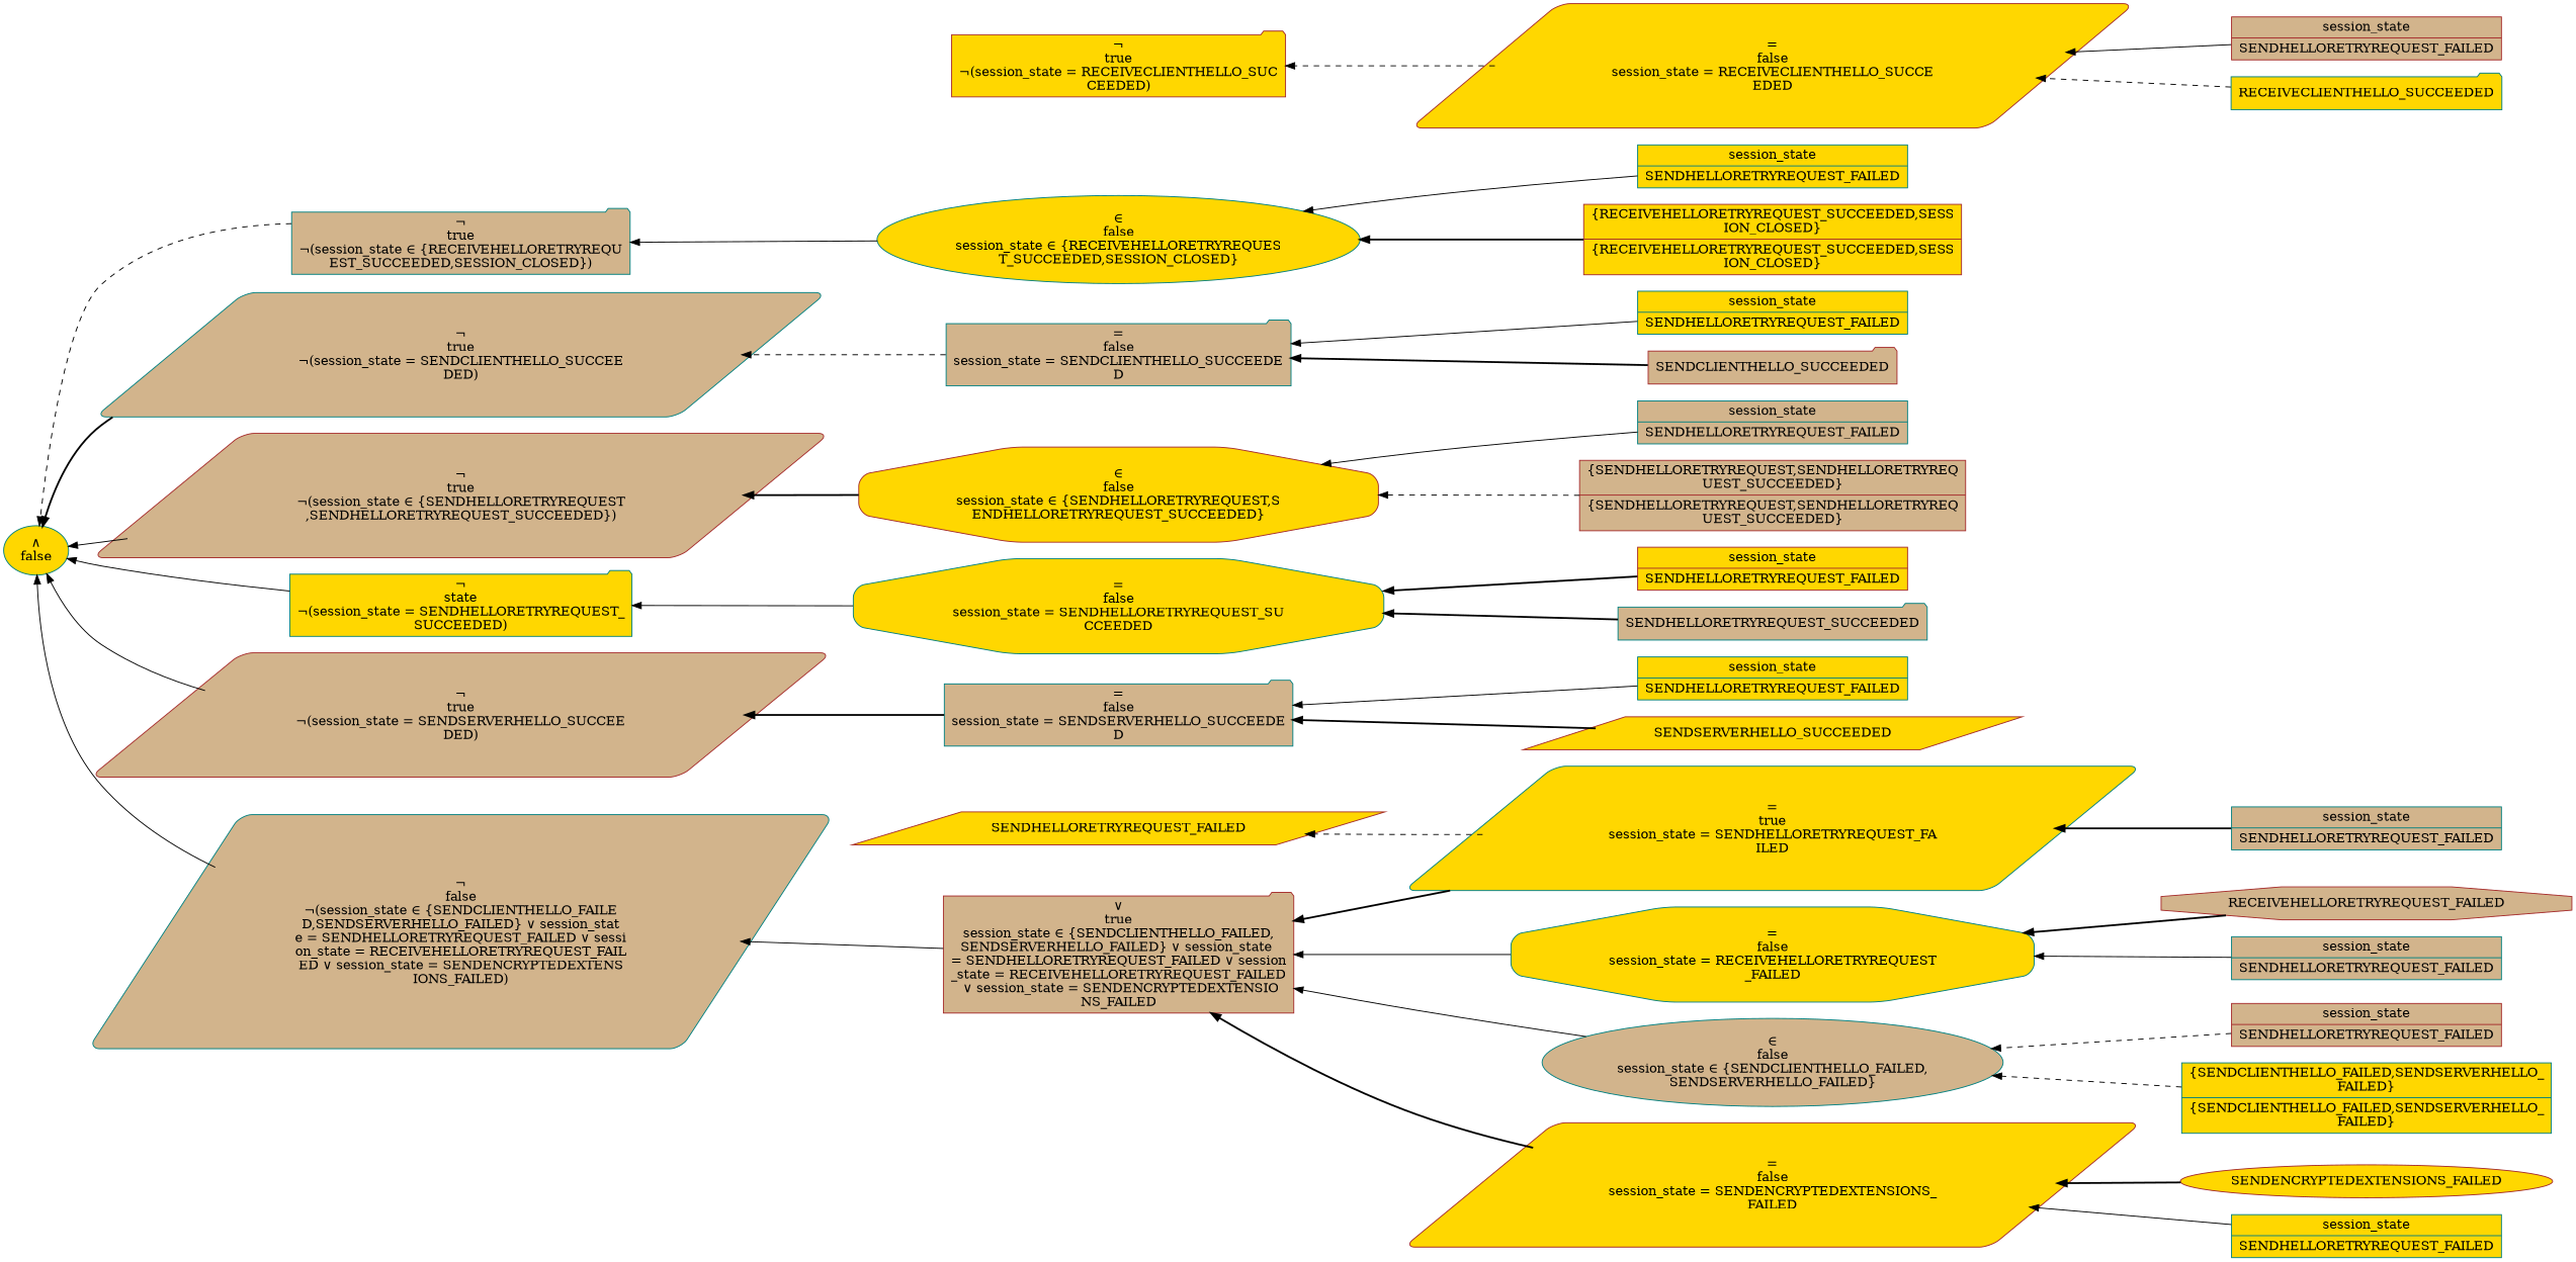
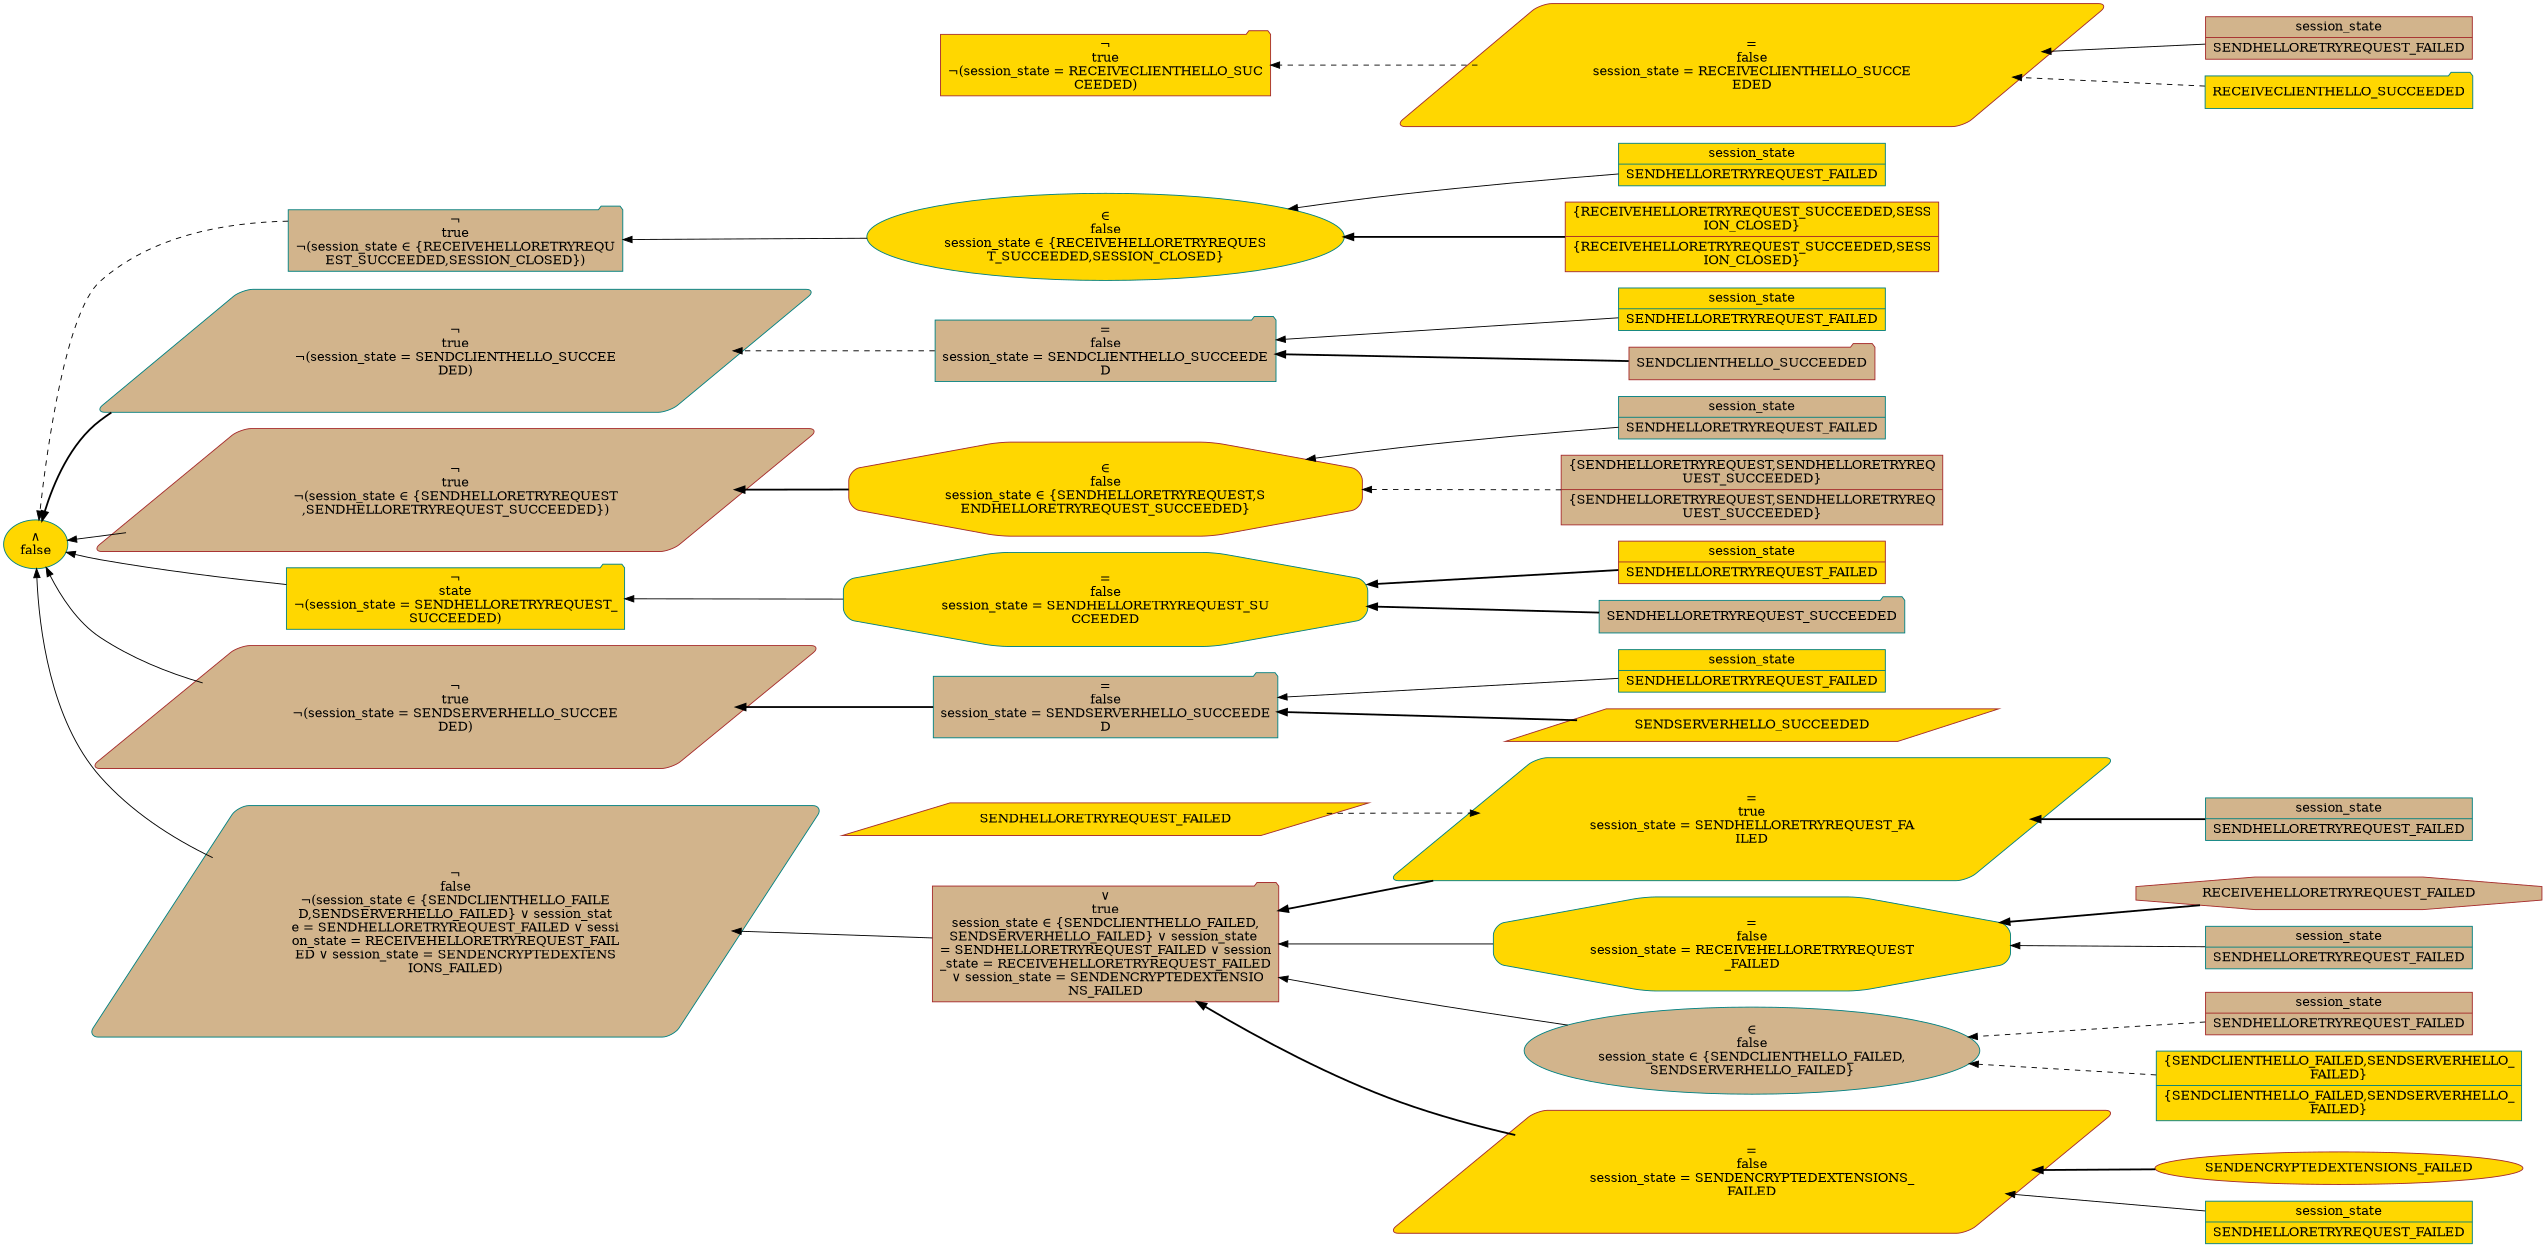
  digraph {
    rankdir=RL
    node [color=teal fillcolor=gold shape=record style=filled]
    edge [style=solid]
    n1 [label="&and;\nfalse" shape=ellipse style="filled,rounded"]
    n2 [fillcolor=tan label="&not;\ntrue\n&not;(session_state &#8712; \{RECEIVEHELLORETRYREQU\nEST_SUCCEEDED,SESSION_CLOSED\})" shape=folder style="filled,rounded"]
    n3 [label="&#8712;\nfalse\nsession_state &#8712; \{RECEIVEHELLORETRYREQUES\nT_SUCCEEDED,SESSION_CLOSED\}" shape=ellipse style="filled,rounded"]
    n4 [label="session_state|SENDHELLORETRYREQUEST_FAILED"]
    n5 [color=brown label="\{RECEIVEHELLORETRYREQUEST_SUCCEEDED,SESS\nION_CLOSED\}|\{RECEIVEHELLORETRYREQUEST_SUCCEEDED,SESS\nION_CLOSED\}"]
    n6 [fillcolor=tan label="&not;\ntrue\n&not;(session_state = SENDCLIENTHELLO_SUCCEE\nDED)" shape=parallelogram style="filled,rounded"]
    n7 [fillcolor=tan label="=\nfalse\nsession_state = SENDCLIENTHELLO_SUCCEEDE\nD" shape=folder style="filled,rounded"]
    n8 [label="session_state|SENDHELLORETRYREQUEST_FAILED"]
    n9 [color=brown fillcolor=tan label=SENDCLIENTHELLO_SUCCEEDED shape=folder]
    n10 [color=brown fillcolor=tan label="&not;\ntrue\n&not;(session_state &#8712; \{SENDHELLORETRYREQUEST\n,SENDHELLORETRYREQUEST_SUCCEEDED\})" shape=parallelogram style="filled,rounded"]
    n11 [color=brown label="&#8712;\nfalse\nsession_state &#8712; \{SENDHELLORETRYREQUEST,S\nENDHELLORETRYREQUEST_SUCCEEDED\}" shape=octagon style="filled,rounded"]
    n12 [fillcolor=tan label="session_state|SENDHELLORETRYREQUEST_FAILED"]
    n13 [color=brown fillcolor=tan label="\{SENDHELLORETRYREQUEST,SENDHELLORETRYREQ\nUEST_SUCCEEDED\}|\{SENDHELLORETRYREQUEST,SENDHELLORETRYREQ\nUEST_SUCCEEDED\}"]
    n14 [label="&not;\nstate\n&not;(session_state = SENDHELLORETRYREQUEST_\nSUCCEEDED)" shape=folder style="filled,rounded"]
    n15 [label="=\nfalse\nsession_state = SENDHELLORETRYREQUEST_SU\nCCEEDED" shape=octagon style="filled,rounded"]
    n16 [color=brown label="session_state|SENDHELLORETRYREQUEST_FAILED"]
    n17 [fillcolor=tan label=SENDHELLORETRYREQUEST_SUCCEEDED shape=folder]
    n18 [color=brown label="&not;\ntrue\n&not;(session_state = RECEIVECLIENTHELLO_SUC\nCEEDED)" shape=folder style="filled,rounded"]
    n19 [color=brown label="=\nfalse\nsession_state = RECEIVECLIENTHELLO_SUCCE\nEDED" shape=parallelogram style="filled,rounded"]
    n20 [color=brown fillcolor=tan label="session_state|SENDHELLORETRYREQUEST_FAILED"]
    n21 [label=RECEIVECLIENTHELLO_SUCCEEDED shape=folder]
    n22 [color=brown fillcolor=tan label="&not;\ntrue\n&not;(session_state = SENDSERVERHELLO_SUCCEE\nDED)" shape=parallelogram style="filled,rounded"]
    n23 [fillcolor=tan label="=\nfalse\nsession_state = SENDSERVERHELLO_SUCCEEDE\nD" shape=folder style="filled,rounded"]
    n24 [label="session_state|SENDHELLORETRYREQUEST_FAILED"]
    n25 [color=brown label=SENDSERVERHELLO_SUCCEEDED shape=parallelogram]
    n26 [fillcolor=tan label="&not;\nfalse\n&not;(session_state &#8712; \{SENDCLIENTHELLO_FAILE\nD,SENDSERVERHELLO_FAILED\} &or; session_stat\ne = SENDHELLORETRYREQUEST_FAILED &or; sessi\non_state = RECEIVEHELLORETRYREQUEST_FAIL\nED &or; session_state = SENDENCRYPTEDEXTENS\nIONS_FAILED)" shape=parallelogram style="filled,rounded"]
    n27 [color=brown fillcolor=tan label="&or;\ntrue\nsession_state &#8712; \{SENDCLIENTHELLO_FAILED,\nSENDSERVERHELLO_FAILED\} &or; session_state \n= SENDHELLORETRYREQUEST_FAILED &or; session\n_state = RECEIVEHELLORETRYREQUEST_FAILED\n &or; session_state = SENDENCRYPTEDEXTENSIO\nNS_FAILED" shape=folder style="filled,rounded"]
    n28 [fillcolor=tan label="&#8712;\nfalse\nsession_state &#8712; \{SENDCLIENTHELLO_FAILED,\nSENDSERVERHELLO_FAILED\}" shape=ellipse style="filled,rounded"]
    n29 [color=brown fillcolor=tan label="session_state|SENDHELLORETRYREQUEST_FAILED"]
    n30 [label="\{SENDCLIENTHELLO_FAILED,SENDSERVERHELLO_\nFAILED\}|\{SENDCLIENTHELLO_FAILED,SENDSERVERHELLO_\nFAILED\}"]
    n31 [label="=\ntrue\nsession_state = SENDHELLORETRYREQUEST_FA\nILED" shape=parallelogram style="filled,rounded"]
    n32 [fillcolor=tan label="session_state|SENDHELLORETRYREQUEST_FAILED"]
    n33 [color=brown label=SENDHELLORETRYREQUEST_FAILED shape=parallelogram]
    n34 [label="=\nfalse\nsession_state = RECEIVEHELLORETRYREQUEST\n_FAILED" shape=octagon style="filled,rounded"]
    n35 [fillcolor=tan label="session_state|SENDHELLORETRYREQUEST_FAILED"]
    n36 [color=brown fillcolor=tan label=RECEIVEHELLORETRYREQUEST_FAILED shape=octagon]
    n37 [color=brown label="=\nfalse\nsession_state = SENDENCRYPTEDEXTENSIONS_\nFAILED" shape=parallelogram style="filled,rounded"]
    n38 [label="session_state|SENDHELLORETRYREQUEST_FAILED"]
    n39 [color=brown label=SENDENCRYPTEDEXTENSIONS_FAILED shape=ellipse]
    n2 -> n1 [style=dashed]
    n3 -> n2
    n4 -> n3
    n5 -> n3 [style=bold]
    n6 -> n1 [style=bold]
    n7 -> n6 [style=dashed]
    n8 -> n7
    n9 -> n7 [style=bold]
    n10 -> n1
    n11 -> n10 [style=bold]
    n12 -> n11
    n13 -> n11 [style=dashed]
    n14 -> n1
    n15 -> n14
    n16 -> n15 [style=bold]
    n17 -> n15 [style=bold]
    n19 -> n18 [style=dashed]
    n20 -> n19
    n21 -> n19 [style=dashed]
    n22 -> n1
    n23 -> n22 [style=bold]
    n24 -> n23
    n25 -> n23 [style=bold]
    n26 -> n1
    n27 -> n26
    n28 -> n27
    n29 -> n28 [style=dashed]
    n30 -> n28 [style=dashed]
    n31 -> n27 [style=bold]
    n32 -> n31 [style=bold]
-   n31 -> n33 [style=dashed]
+   n33 -> n31 [style=dashed]
    n34 -> n27
    n35 -> n34
    n36 -> n34 [style=bold]
    n37 -> n27 [style=bold]
    n38 -> n37
    n39 -> n37 [style=bold]
  }
